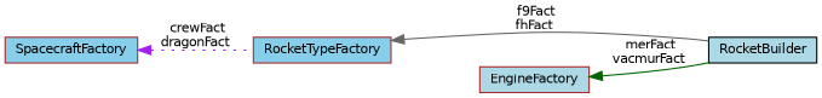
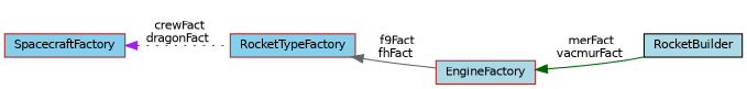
  digraph {
    rankdir=LR
    node [color=brown fillcolor=lightblue fontname=Helvetica fontsize=10 shape=record style=filled]
    edge [dir=back fontname=Helvetica fontsize=10 labelfontname=Helvetica labelfontsize=10 style=solid]
    n1 [color=black height=0.2 label=RocketBuilder width=0.4]
    n2 [fillcolor=skyblue height=0.2 label=RocketTypeFactory width=0.4]
    n3 [fillcolor=skyblue height=0.2 label=SpacecraftFactory width=0.4]
    n4 [height=0.2 label=EngineFactory width=0.4]
-   n2 -> n1 [color=gray40 label=" f9Fact\nfhFact"]
+   n2 -> n4 [color=gray40 label=" f9Fact\nfhFact"]
    n3 -> n2 [color=purple label=" crewFact\ndragonFact" style=dotted]
    n4 -> n1 [color=darkgreen label=" merFact\nvacmurFact"]
  }
